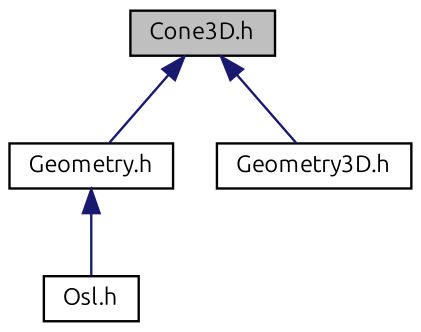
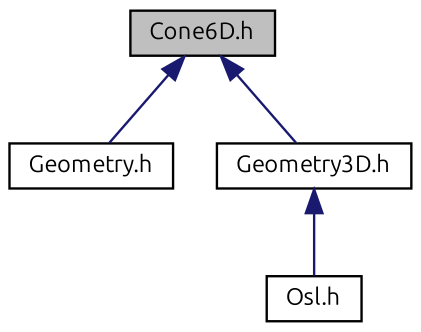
  digraph {
    fontname=Ubuntu
    node [color=black fillcolor=white fontname=Ubuntu fontsize=10 shape=record style=filled]
    edge [color=midnightblue dir=back fontname=Ubuntu fontsize=10 labelfontname=Helvetica labelfontsize=10 style=solid]
-   n1 [fillcolor=grey75 fontcolor=black height=0.2 label="Cone3D.h" width=0.4]
+   n1 [fillcolor=grey75 fontcolor=black height=0.2 label="Cone6D.h" width=0.4]
    n2 [height=0.2 label="Geometry.h" width=0.4]
    n3 [height=0.2 label="Geometry3D.h" width=0.4]
    n4 [height=0.2 label="Osl.h" width=0.4]
    n1 -> n2
    n1 -> n3
-   n2 -> n4
+   n3 -> n4
  }
